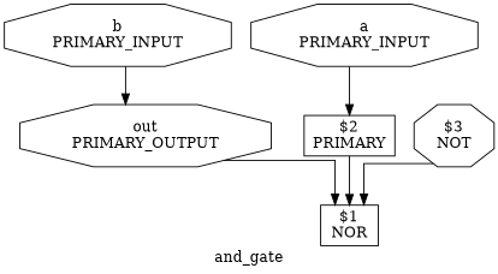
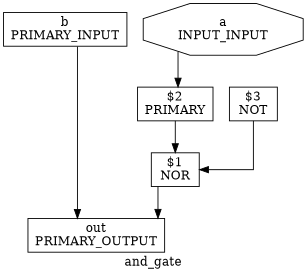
  digraph {
    label=and_gate
    rankdir=TB
    remincross=true
    splines=ortho
    node [shape=octagon]
-   n1 [label="b\nPRIMARY_INPUT"]
-   n2 [label="a\nPRIMARY_INPUT"]
-   n3 [label="out\nPRIMARY_OUTPUT"]
+   n1 [label="b\nPRIMARY_INPUT" shape=box]
+   n2 [label="a\nINPUT_INPUT"]
+   n3 [label="out\nPRIMARY_OUTPUT" shape=box]
    n4 [label="$2\nPRIMARY" shape=box]
-   n5 [label="$3\nNOT"]
+   n5 [label="$3\nNOT" shape=box]
    n6 [label="$1\nNOR" shape=box]
    subgraph sub_1 {
      rank=same
      n1
      n2
    }
    subgraph sub_2 {
      rank=same
      n3
    }
    n1 -> n3
    n2 -> n4
    n4 -> n6
    n5 -> n6
-   n3 -> n6
+   n6 -> n3
  }
